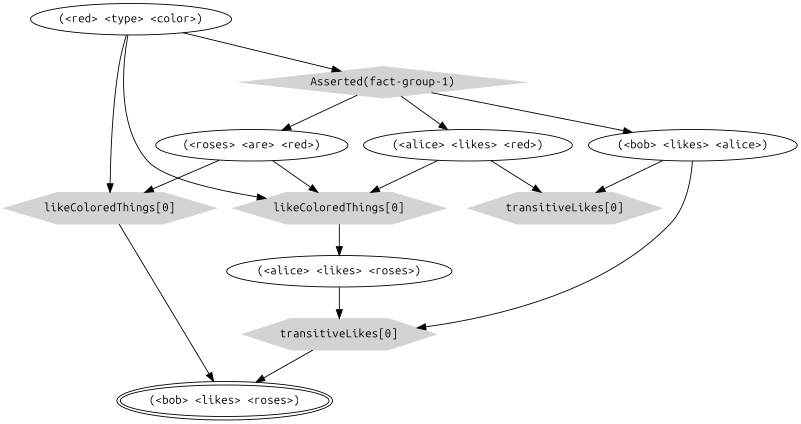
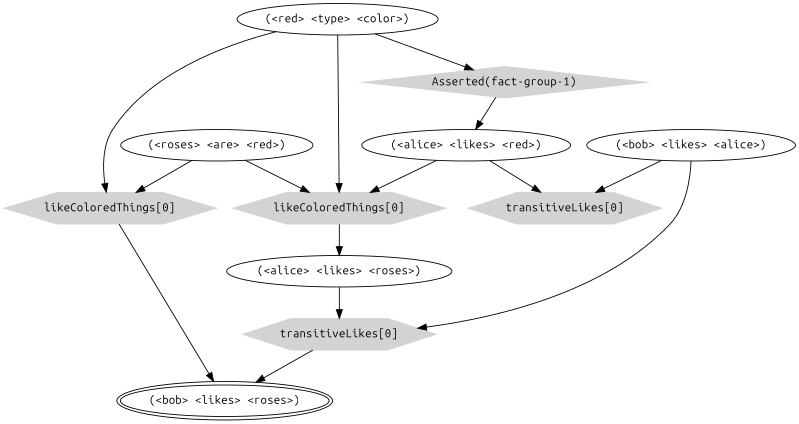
  digraph {
    rankdir=TB
    node [fontname="Ubuntu Mono" fontsize=13]
    n1 [label="(\<bob\> \<likes\> \<roses\>)" peripheries=2]
    n2 [color=lightgrey label="likeColoredThings[0]" shape=polygon sides=6 style=filled]
    n3 [label="(\<roses\> \<are\> \<red\>)"]
    n4 [color=lightgrey label="likeColoredThings[0]" shape=polygon sides=6 style=filled]
    n5 [label="(\<alice\> \<likes\> \<roses\>)"]
    n6 [label="(\<red\> \<type\> \<color\>)"]
    n7 [color=lightgrey label="Asserted(fact-group-1)" shape=diamond style=filled]
    n8 [color=lightgrey label="transitiveLikes[0]" shape=polygon sides=6 style=filled]
    n9 [label="(\<bob\> \<likes\> \<alice\>)"]
    n10 [color=lightgrey label="transitiveLikes[0]" shape=polygon sides=6 style=filled]
    n11 [label="(\<alice\> \<likes\> \<red\>)"]
    n2 -> n1
    n3 -> n2
    n3 -> n4
    n4 -> n5
    n5 -> n8
    n6 -> n2
    n6 -> n4
    n6 -> n7
-   n7 -> n3
-   n7 -> n9
    n7 -> n11
    n8 -> n1
    n9 -> n8
    n9 -> n10
    n11 -> n4
    n11 -> n10
  }
